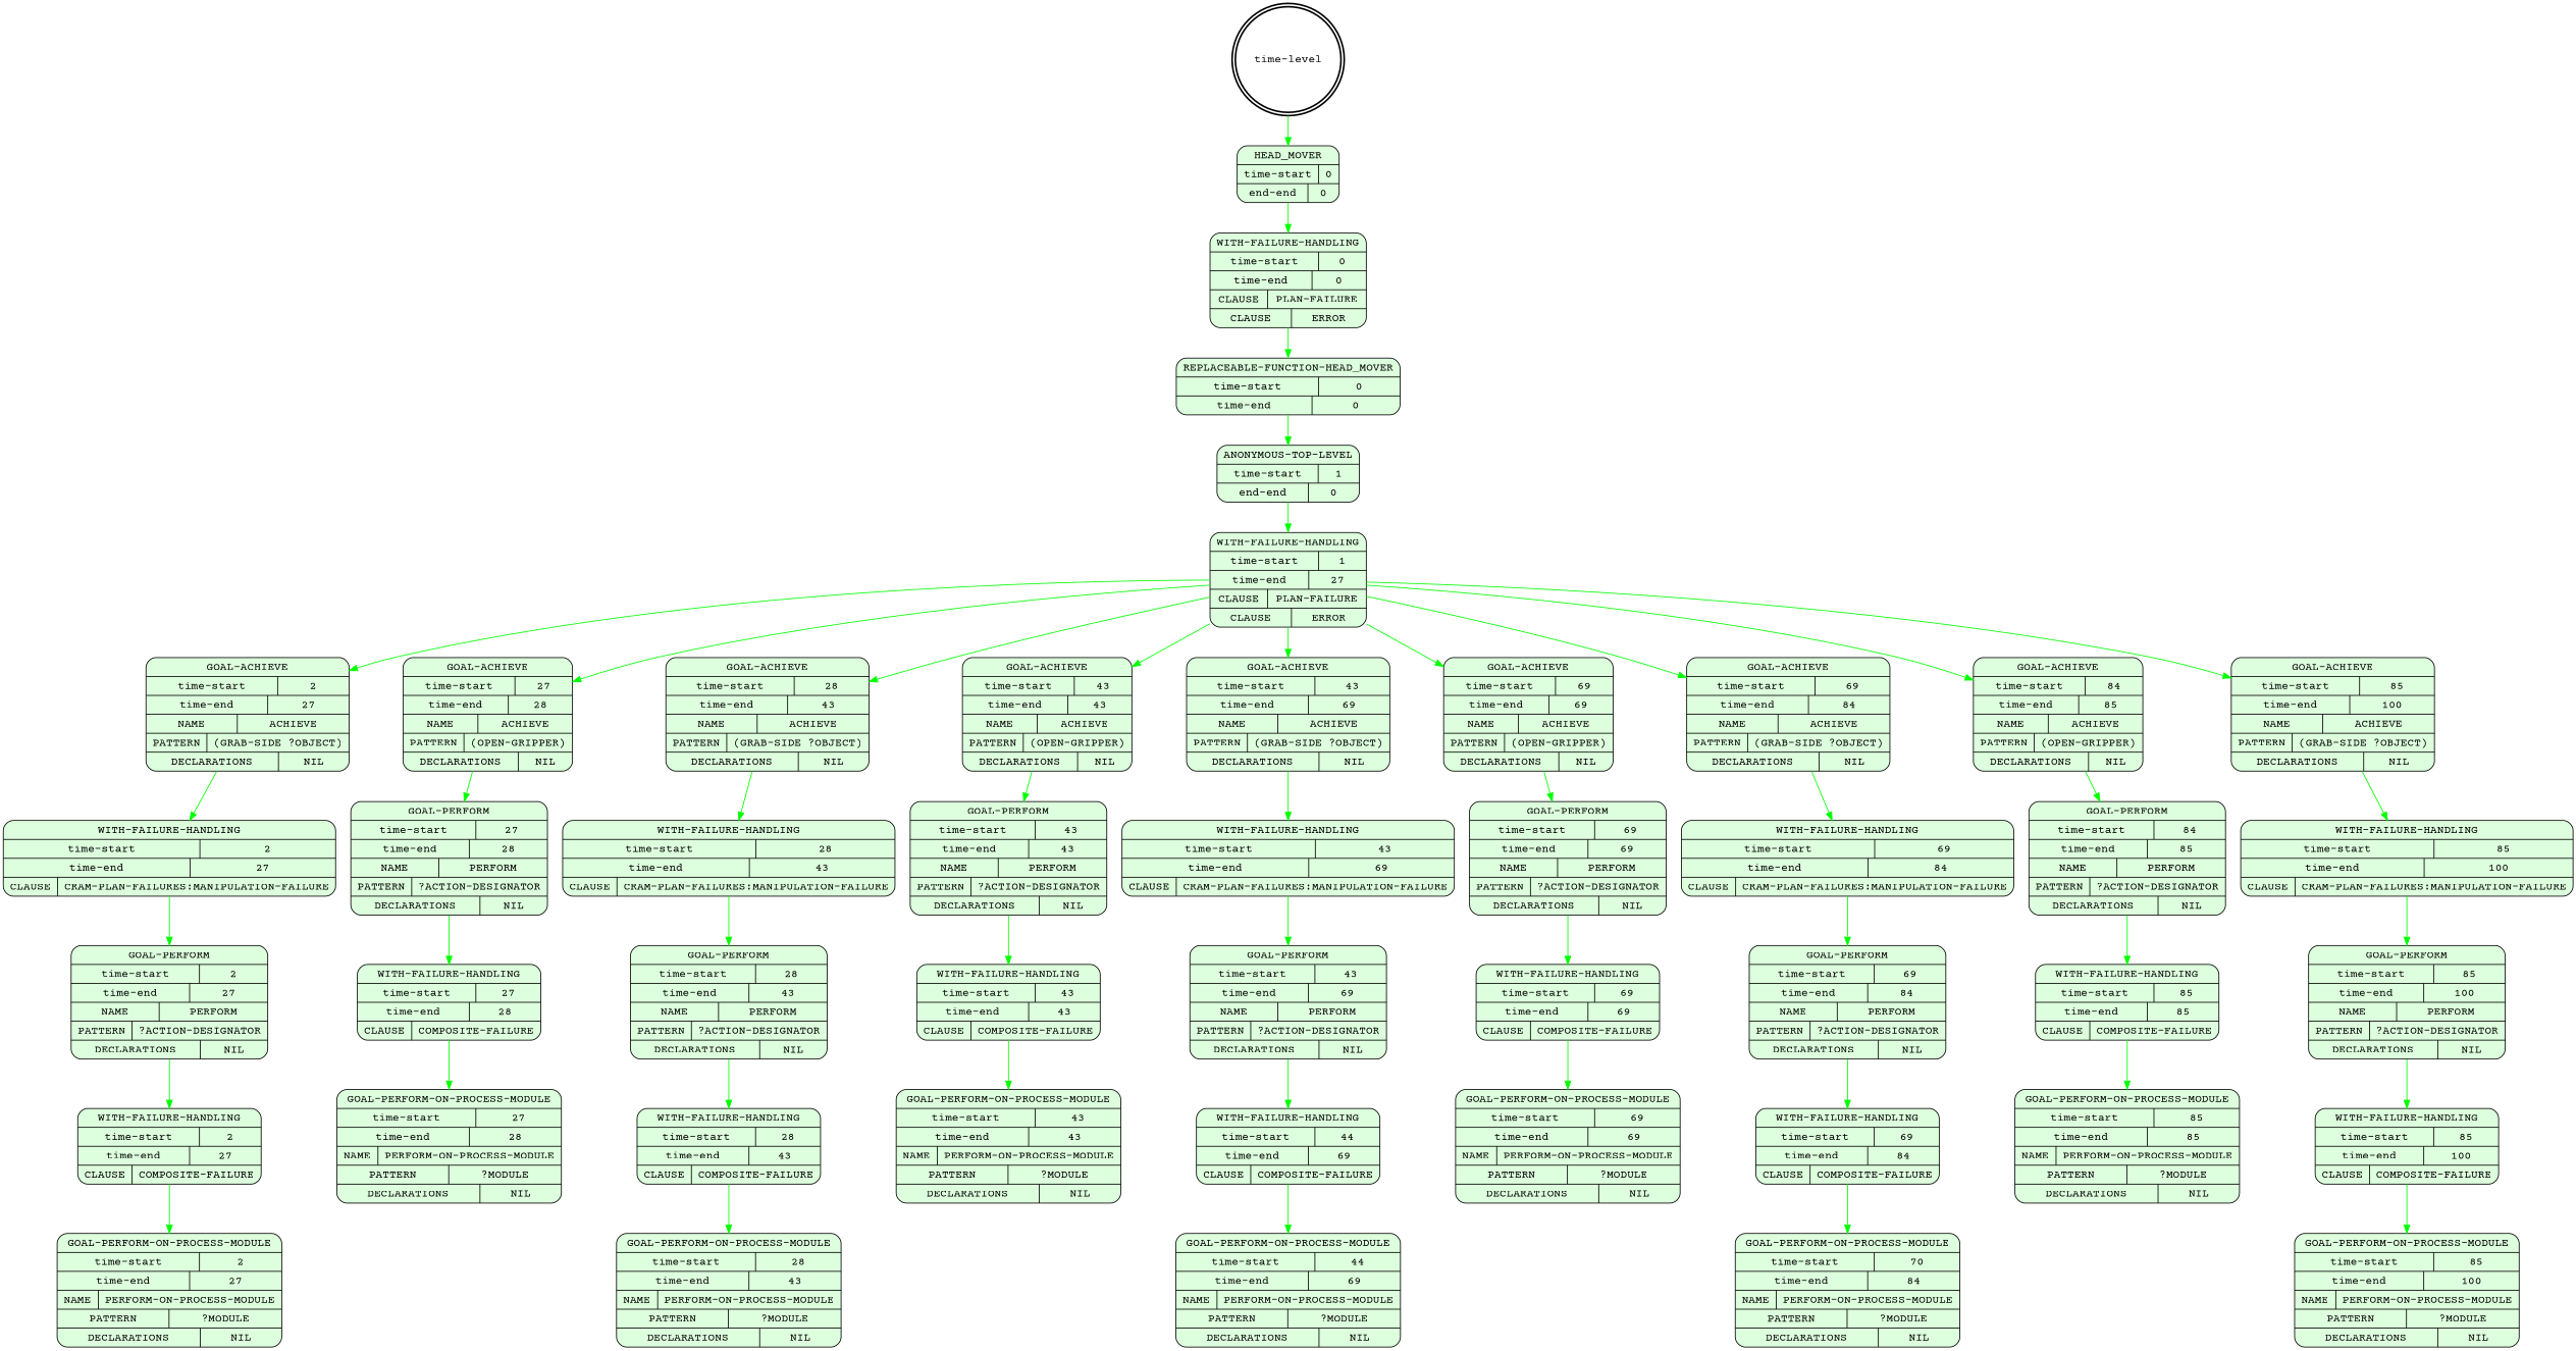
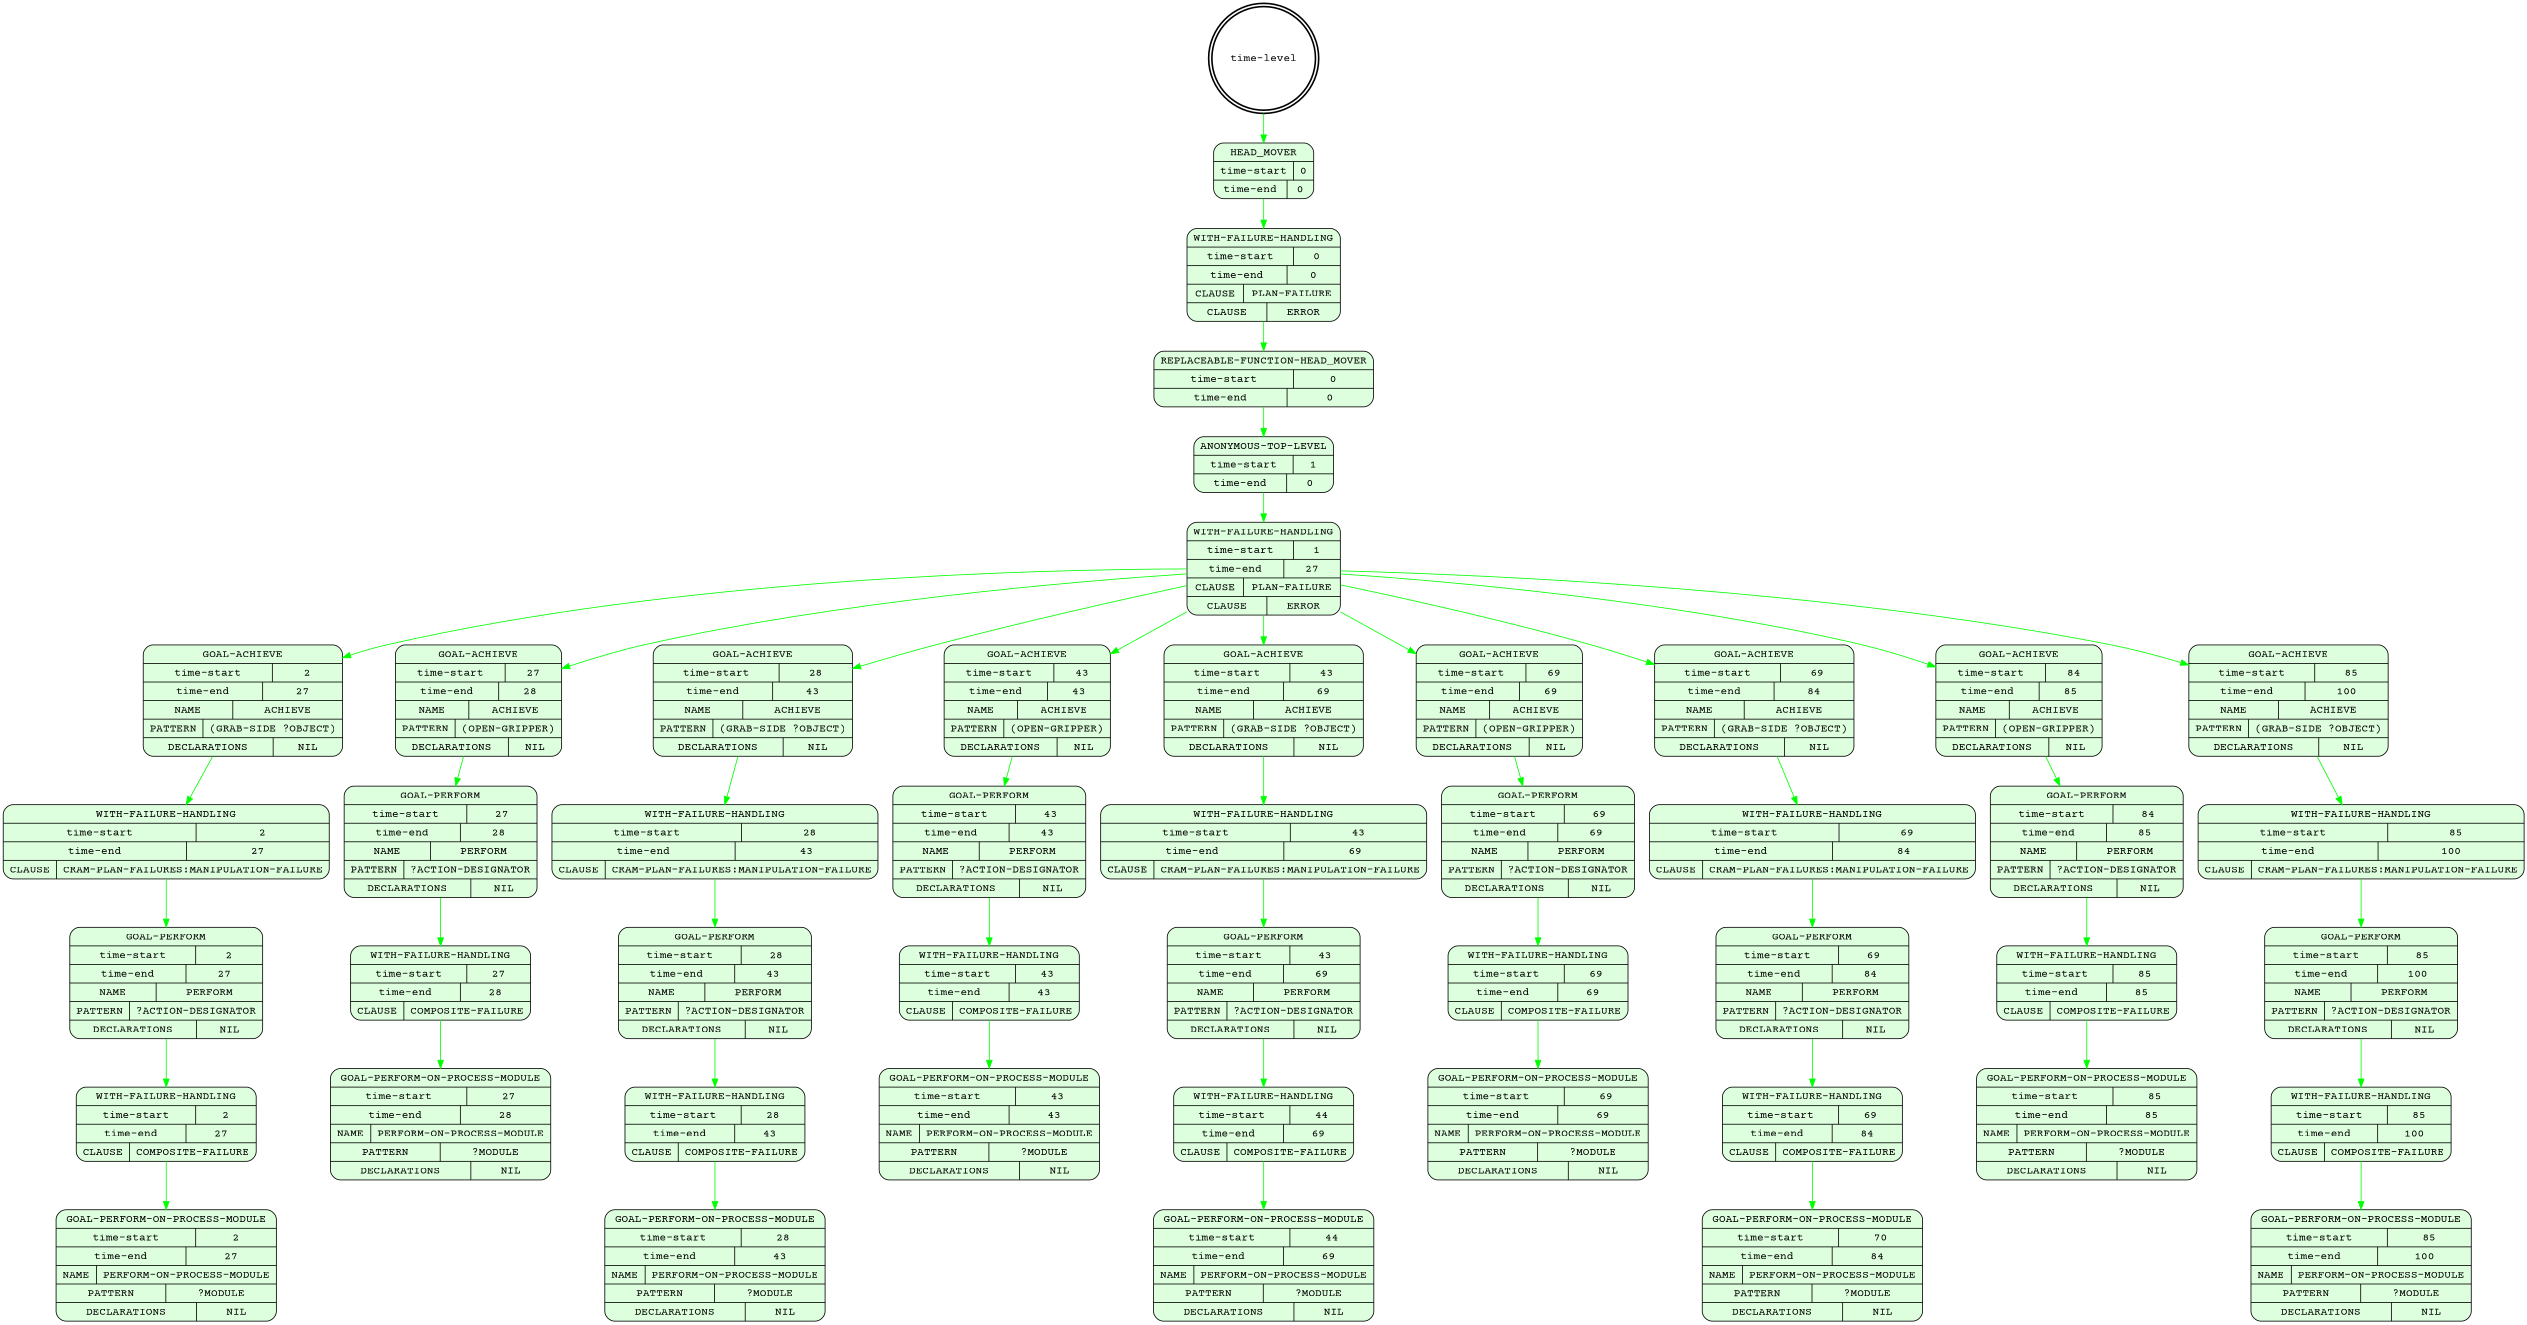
  digraph {
    fontname="Courier Prime"
    node [fontname="Courier Prime" shape=Mrecord style=filled fillcolor="#ddffdd"]
    edge [color=green fontname="Courier Prime"]
    n1 [label="time-level" shape=doublecircle style=bold fillcolor=""]
-   n2 [label="{HEAD_MOVER|{time-start | 0}|{end-end | 0}}"]
+   n2 [label="{HEAD_MOVER|{time-start | 0}|{time-end | 0}}"]
    n3 [label="{WITH-FAILURE-HANDLING|{time-start | 0}|{time-end | 0}|{CLAUSE | PLAN-FAILURE}|{CLAUSE | ERROR}}"]
    n4 [label="{REPLACEABLE-FUNCTION-HEAD_MOVER|{time-start | 0}|{time-end | 0}}"]
-   n5 [label="{ANONYMOUS-TOP-LEVEL|{time-start | 1}|{end-end | 0}}"]
+   n5 [label="{ANONYMOUS-TOP-LEVEL|{time-start | 1}|{time-end | 0}}"]
    n6 [label="{WITH-FAILURE-HANDLING|{time-start | 1}|{time-end | 27}|{CLAUSE | PLAN-FAILURE}|{CLAUSE | ERROR}}"]
    n7 [label="{GOAL-ACHIEVE|{time-start | 2}|{time-end | 27}|{NAME | ACHIEVE}|{PATTERN | (GRAB-SIDE ?OBJECT)}|{DECLARATIONS | NIL}}"]
    n8 [label="{GOAL-ACHIEVE|{time-start | 27}|{time-end | 28}|{NAME | ACHIEVE}|{PATTERN | (OPEN-GRIPPER)}|{DECLARATIONS | NIL}}"]
    n9 [label="{GOAL-ACHIEVE|{time-start | 28}|{time-end | 43}|{NAME | ACHIEVE}|{PATTERN | (GRAB-SIDE ?OBJECT)}|{DECLARATIONS | NIL}}"]
    n10 [label="{GOAL-ACHIEVE|{time-start | 43}|{time-end | 43}|{NAME | ACHIEVE}|{PATTERN | (OPEN-GRIPPER)}|{DECLARATIONS | NIL}}"]
    n11 [label="{GOAL-ACHIEVE|{time-start | 43}|{time-end | 69}|{NAME | ACHIEVE}|{PATTERN | (GRAB-SIDE ?OBJECT)}|{DECLARATIONS | NIL}}"]
    n12 [label="{GOAL-ACHIEVE|{time-start | 69}|{time-end | 69}|{NAME | ACHIEVE}|{PATTERN | (OPEN-GRIPPER)}|{DECLARATIONS | NIL}}"]
    n13 [label="{GOAL-ACHIEVE|{time-start | 69}|{time-end | 84}|{NAME | ACHIEVE}|{PATTERN | (GRAB-SIDE ?OBJECT)}|{DECLARATIONS | NIL}}"]
    n14 [label="{GOAL-ACHIEVE|{time-start | 84}|{time-end | 85}|{NAME | ACHIEVE}|{PATTERN | (OPEN-GRIPPER)}|{DECLARATIONS | NIL}}"]
    n15 [label="{GOAL-ACHIEVE|{time-start | 85}|{time-end | 100}|{NAME | ACHIEVE}|{PATTERN | (GRAB-SIDE ?OBJECT)}|{DECLARATIONS | NIL}}"]
    n16 [label="{WITH-FAILURE-HANDLING|{time-start | 2}|{time-end | 27}|{CLAUSE | CRAM-PLAN-FAILURES:MANIPULATION-FAILURE}}"]
    n17 [label="{GOAL-PERFORM|{time-start | 27}|{time-end | 28}|{NAME | PERFORM}|{PATTERN | ?ACTION-DESIGNATOR}|{DECLARATIONS | NIL}}"]
    n18 [label="{WITH-FAILURE-HANDLING|{time-start | 28}|{time-end | 43}|{CLAUSE | CRAM-PLAN-FAILURES:MANIPULATION-FAILURE}}"]
    n19 [label="{GOAL-PERFORM|{time-start | 43}|{time-end | 43}|{NAME | PERFORM}|{PATTERN | ?ACTION-DESIGNATOR}|{DECLARATIONS | NIL}}"]
    n20 [label="{WITH-FAILURE-HANDLING|{time-start | 43}|{time-end | 69}|{CLAUSE | CRAM-PLAN-FAILURES:MANIPULATION-FAILURE}}"]
    n21 [label="{GOAL-PERFORM|{time-start | 69}|{time-end | 69}|{NAME | PERFORM}|{PATTERN | ?ACTION-DESIGNATOR}|{DECLARATIONS | NIL}}"]
    n22 [label="{WITH-FAILURE-HANDLING|{time-start | 69}|{time-end | 84}|{CLAUSE | CRAM-PLAN-FAILURES:MANIPULATION-FAILURE}}"]
    n23 [label="{GOAL-PERFORM|{time-start | 84}|{time-end | 85}|{NAME | PERFORM}|{PATTERN | ?ACTION-DESIGNATOR}|{DECLARATIONS | NIL}}"]
    n24 [label="{WITH-FAILURE-HANDLING|{time-start | 85}|{time-end | 100}|{CLAUSE | CRAM-PLAN-FAILURES:MANIPULATION-FAILURE}}"]
    n25 [label="{GOAL-PERFORM|{time-start | 2}|{time-end | 27}|{NAME | PERFORM}|{PATTERN | ?ACTION-DESIGNATOR}|{DECLARATIONS | NIL}}"]
    n26 [label="{WITH-FAILURE-HANDLING|{time-start | 2}|{time-end | 27}|{CLAUSE | COMPOSITE-FAILURE}}"]
    n27 [label="{GOAL-PERFORM-ON-PROCESS-MODULE|{time-start | 2}|{time-end | 27}|{NAME | PERFORM-ON-PROCESS-MODULE}|{PATTERN | ?MODULE}|{DECLARATIONS | NIL}}"]
    n28 [label="{WITH-FAILURE-HANDLING|{time-start | 27}|{time-end | 28}|{CLAUSE | COMPOSITE-FAILURE}}"]
    n29 [label="{GOAL-PERFORM-ON-PROCESS-MODULE|{time-start | 27}|{time-end | 28}|{NAME | PERFORM-ON-PROCESS-MODULE}|{PATTERN | ?MODULE}|{DECLARATIONS | NIL}}"]
    n30 [label="{GOAL-PERFORM|{time-start | 28}|{time-end | 43}|{NAME | PERFORM}|{PATTERN | ?ACTION-DESIGNATOR}|{DECLARATIONS | NIL}}"]
    n31 [label="{WITH-FAILURE-HANDLING|{time-start | 28}|{time-end | 43}|{CLAUSE | COMPOSITE-FAILURE}}"]
    n32 [label="{GOAL-PERFORM-ON-PROCESS-MODULE|{time-start | 28}|{time-end | 43}|{NAME | PERFORM-ON-PROCESS-MODULE}|{PATTERN | ?MODULE}|{DECLARATIONS | NIL}}"]
    n33 [label="{WITH-FAILURE-HANDLING|{time-start | 43}|{time-end | 43}|{CLAUSE | COMPOSITE-FAILURE}}"]
    n34 [label="{GOAL-PERFORM-ON-PROCESS-MODULE|{time-start | 43}|{time-end | 43}|{NAME | PERFORM-ON-PROCESS-MODULE}|{PATTERN | ?MODULE}|{DECLARATIONS | NIL}}"]
    n35 [label="{GOAL-PERFORM|{time-start | 43}|{time-end | 69}|{NAME | PERFORM}|{PATTERN | ?ACTION-DESIGNATOR}|{DECLARATIONS | NIL}}"]
    n36 [label="{WITH-FAILURE-HANDLING|{time-start | 44}|{time-end | 69}|{CLAUSE | COMPOSITE-FAILURE}}"]
    n37 [label="{GOAL-PERFORM-ON-PROCESS-MODULE|{time-start | 44}|{time-end | 69}|{NAME | PERFORM-ON-PROCESS-MODULE}|{PATTERN | ?MODULE}|{DECLARATIONS | NIL}}"]
    n38 [label="{WITH-FAILURE-HANDLING|{time-start | 69}|{time-end | 69}|{CLAUSE | COMPOSITE-FAILURE}}"]
    n39 [label="{GOAL-PERFORM-ON-PROCESS-MODULE|{time-start | 69}|{time-end | 69}|{NAME | PERFORM-ON-PROCESS-MODULE}|{PATTERN | ?MODULE}|{DECLARATIONS | NIL}}"]
    n40 [label="{GOAL-PERFORM|{time-start | 69}|{time-end | 84}|{NAME | PERFORM}|{PATTERN | ?ACTION-DESIGNATOR}|{DECLARATIONS | NIL}}"]
    n41 [label="{WITH-FAILURE-HANDLING|{time-start | 69}|{time-end | 84}|{CLAUSE | COMPOSITE-FAILURE}}"]
    n42 [label="{GOAL-PERFORM-ON-PROCESS-MODULE|{time-start | 70}|{time-end | 84}|{NAME | PERFORM-ON-PROCESS-MODULE}|{PATTERN | ?MODULE}|{DECLARATIONS | NIL}}"]
    n43 [label="{WITH-FAILURE-HANDLING|{time-start | 85}|{time-end | 85}|{CLAUSE | COMPOSITE-FAILURE}}"]
    n44 [label="{GOAL-PERFORM-ON-PROCESS-MODULE|{time-start | 85}|{time-end | 85}|{NAME | PERFORM-ON-PROCESS-MODULE}|{PATTERN | ?MODULE}|{DECLARATIONS | NIL}}"]
    n45 [label="{GOAL-PERFORM|{time-start | 85}|{time-end | 100}|{NAME | PERFORM}|{PATTERN | ?ACTION-DESIGNATOR}|{DECLARATIONS | NIL}}"]
    n46 [label="{WITH-FAILURE-HANDLING|{time-start | 85}|{time-end | 100}|{CLAUSE | COMPOSITE-FAILURE}}"]
    n47 [label="{GOAL-PERFORM-ON-PROCESS-MODULE|{time-start | 85}|{time-end | 100}|{NAME | PERFORM-ON-PROCESS-MODULE}|{PATTERN | ?MODULE}|{DECLARATIONS | NIL}}"]
    n1 -> n2
    n2 -> n3
    n3 -> n4
    n4 -> n5
    n5 -> n6
    n6 -> n7
    n6 -> n8
    n6 -> n9
    n6 -> n10
    n6 -> n11
    n6 -> n12
    n6 -> n13
    n6 -> n14
    n6 -> n15
    n7 -> n16
    n8 -> n17
    n9 -> n18
    n10 -> n19
    n11 -> n20
    n12 -> n21
    n13 -> n22
    n14 -> n23
    n15 -> n24
    n16 -> n25
    n17 -> n28
    n18 -> n30
    n19 -> n33
    n20 -> n35
    n21 -> n38
    n22 -> n40
    n23 -> n43
    n24 -> n45
    n25 -> n26
    n26 -> n27
    n28 -> n29
    n30 -> n31
    n31 -> n32
    n33 -> n34
    n35 -> n36
    n36 -> n37
    n38 -> n39
    n40 -> n41
    n41 -> n42
    n43 -> n44
    n45 -> n46
    n46 -> n47
  }
